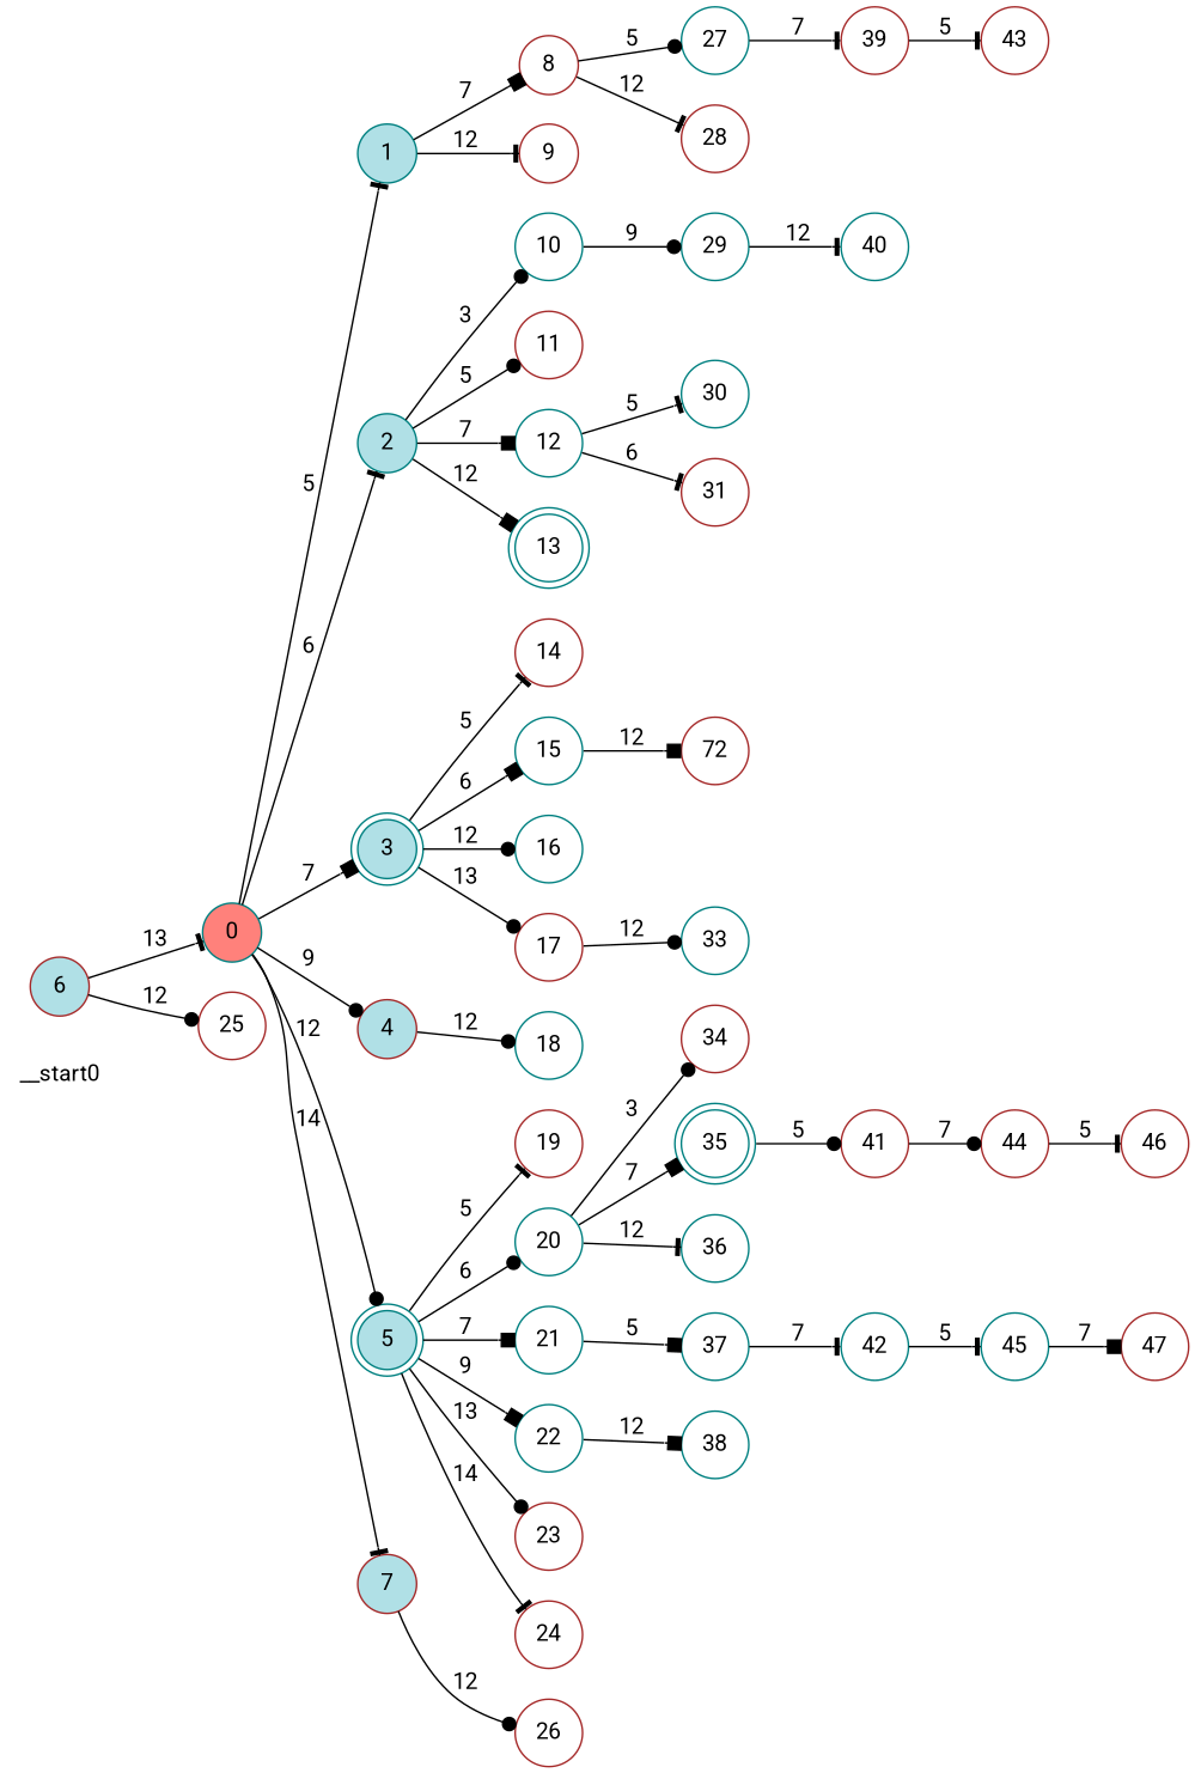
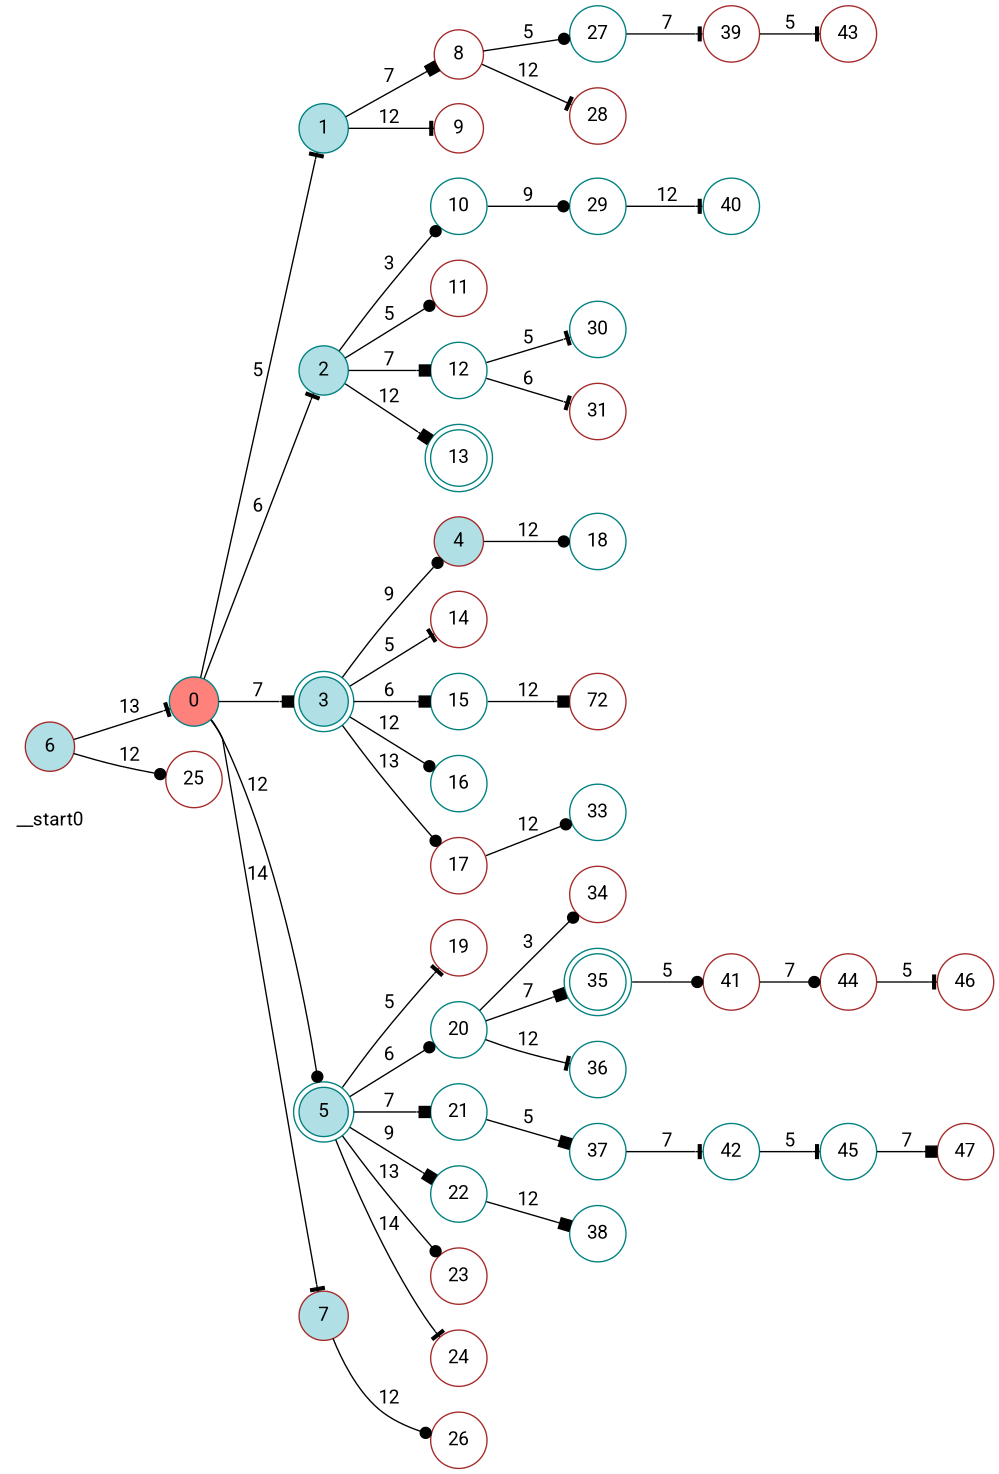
  digraph {
    fontname=Roboto
    rankdir=LR
    node [color=teal fontname=Roboto shape=circle fillcolor=white style=filled]
    edge [arrowhead=tee fontname=Roboto]
    __start0 [color=brown shape=none fillcolor="" style=""]
    n2 [fillcolor="#ff817b" label=0]
    n3 [fillcolor=powderblue label=1]
    n4 [fillcolor=powderblue label=2]
    n5 [fillcolor=powderblue label=3 shape=doublecircle style="rounded,filled"]
    n6 [color=brown fillcolor=powderblue label=4]
    n7 [fillcolor=powderblue label=5 shape=doublecircle style="rounded,filled"]
    n8 [color=brown fillcolor=powderblue label=7]
    n9 [color=brown label=8]
    n10 [color=brown label=9]
    n11 [label=10]
    n12 [color=brown label=11]
    n13 [label=12]
    n14 [label=13 shape=doublecircle style="rounded,filled"]
    n15 [color=brown label=14]
    n16 [label=15]
    n17 [label=16]
    n18 [color=brown label=17]
    n19 [label=18]
    n20 [color=brown label=19]
    n21 [label=20]
    n22 [label=21]
    n23 [label=22]
    n24 [color=brown label=23]
    n25 [color=brown label=24]
    n26 [color=brown fillcolor=powderblue label=6]
    n27 [color=brown label=25]
    n28 [color=brown label=26]
    n29 [label=27]
    n30 [color=brown label=28]
    n31 [label=29]
    n32 [label=30]
    n33 [color=brown label=31]
    n34 [color=brown label=72]
    n35 [label=33]
    n36 [color=brown label=34]
    n37 [label=35 shape=doublecircle style="rounded,filled"]
    n38 [label=36]
    n39 [label=37]
    n40 [label=38]
    n41 [color=brown label=39]
    n42 [label=40]
    n43 [color=brown label=41]
    n44 [label=42]
    n45 [color=brown label=43]
    n46 [color=brown label=44]
    n47 [label=45]
    n48 [color=brown label=46]
    n49 [color=brown label=47]
    n2 -> n3 [label=5]
    n2 -> n4 [label=6]
    n2 -> n5 [arrowhead=box label=7]
-   n2 -> n6 [arrowhead=dot label=9]
+   n5 -> n6 [arrowhead=dot label=9]
    n2 -> n7 [arrowhead=dot label=12]
    n2 -> n8 [label=14]
    n3 -> n9 [arrowhead=box label=7]
    n3 -> n10 [label=12]
    n4 -> n11 [arrowhead=dot label=3]
    n4 -> n12 [arrowhead=dot label=5]
    n4 -> n13 [arrowhead=box label=7]
    n4 -> n14 [arrowhead=box label=12]
    n5 -> n15 [label=5]
    n5 -> n16 [arrowhead=box label=6]
    n5 -> n17 [arrowhead=dot label=12]
    n5 -> n18 [arrowhead=dot label=13]
    n6 -> n19 [arrowhead=dot label=12]
    n7 -> n20 [label=5]
    n7 -> n21 [arrowhead=dot label=6]
    n7 -> n22 [arrowhead=box label=7]
    n7 -> n23 [arrowhead=box label=9]
    n7 -> n24 [arrowhead=dot label=13]
    n7 -> n25 [label=14]
    n8 -> n28 [arrowhead=dot label=12]
    n9 -> n29 [arrowhead=dot label=5]
    n9 -> n30 [label=12]
    n11 -> n31 [arrowhead=dot label=9]
    n13 -> n32 [label=5]
    n13 -> n33 [label=6]
    n16 -> n34 [arrowhead=box label=12]
    n18 -> n35 [arrowhead=dot label=12]
    n21 -> n36 [arrowhead=dot label=3]
    n21 -> n37 [arrowhead=box label=7]
    n21 -> n38 [label=12]
    n22 -> n39 [arrowhead=box label=5]
    n23 -> n40 [arrowhead=box label=12]
    n26 -> n2 [label=13]
    n26 -> n27 [arrowhead=dot label=12]
    n29 -> n41 [label=7]
    n31 -> n42 [label=12]
    n37 -> n43 [arrowhead=dot label=5]
    n39 -> n44 [label=7]
    n41 -> n45 [label=5]
    n43 -> n46 [arrowhead=dot label=7]
    n44 -> n47 [label=5]
    n46 -> n48 [label=5]
    n47 -> n49 [arrowhead=box label=7]
  }
